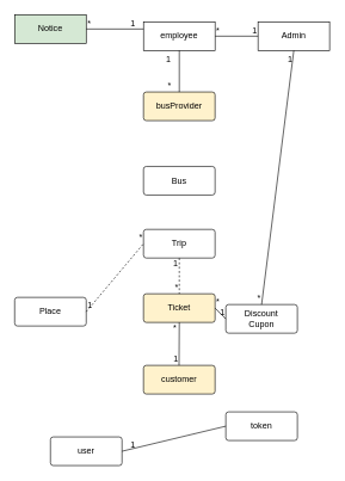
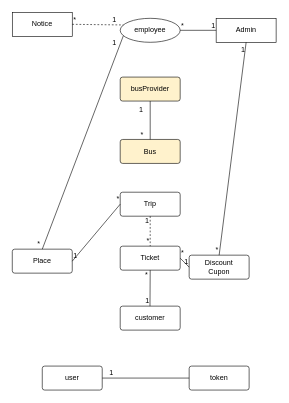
  <mxCell id="0" />
  <mxCell id="1" parent="0" />
  <mxCell id="2" value="Admin" style="whiteSpace=wrap;html=1;align=center;" parent="1" vertex="1"><mxGeometry x="360" y="30" width="100" height="40" as="geometry" /></mxCell>
- <mxCell id="3" value="employee" style="whiteSpace=wrap;html=1;align=center;" parent="1" vertex="1"><mxGeometry x="200" y="30" width="100" height="40" as="geometry" /></mxCell>
+ <mxCell id="3" value="employee" style="ellipse;whiteSpace=wrap;html=1;align=center;" parent="1" vertex="1"><mxGeometry x="200" y="30" width="100" height="40" as="geometry" /></mxCell>
  <mxCell id="4" value="Discount&lt;br style=&quot;border-color: var(--border-color);&quot;&gt;Cupon" style="rounded=1;arcSize=10;whiteSpace=wrap;html=1;align=center;" parent="1" vertex="1"><mxGeometry x="315" y="425" width="100" height="40" as="geometry" /></mxCell>
  <mxCell id="5" value="busProvider" style="rounded=1;arcSize=10;whiteSpace=wrap;html=1;align=center;fillColor=#fff2cc;" parent="1" vertex="1"><mxGeometry x="200" y="128" width="100" height="40" as="geometry" /></mxCell>
- <mxCell id="6" value="Bus" style="rounded=1;arcSize=10;whiteSpace=wrap;html=1;align=center;" parent="1" vertex="1"><mxGeometry x="200" y="232" width="100" height="40" as="geometry" /></mxCell>
- <mxCell id="7" value="Ticket" style="rounded=1;arcSize=10;whiteSpace=wrap;html=1;align=center;fillColor=#fff2cc;" parent="1" vertex="1"><mxGeometry x="200" y="410" width="100" height="40" as="geometry" /></mxCell>
- <mxCell id="8" value="customer" style="rounded=1;arcSize=10;whiteSpace=wrap;html=1;align=center;fillColor=#fff2cc;" parent="1" vertex="1"><mxGeometry x="200" y="510" width="100" height="40" as="geometry" /></mxCell>
+ <mxCell id="6" value="Bus" style="rounded=1;arcSize=10;whiteSpace=wrap;html=1;align=center;fillColor=#fff2cc;" parent="1" vertex="1"><mxGeometry x="200" y="232" width="100" height="40" as="geometry" /></mxCell>
+ <mxCell id="7" value="Ticket" style="rounded=1;arcSize=10;whiteSpace=wrap;html=1;align=center;" parent="1" vertex="1"><mxGeometry x="200" y="410" width="100" height="40" as="geometry" /></mxCell>
+ <mxCell id="8" value="customer" style="rounded=1;arcSize=10;whiteSpace=wrap;html=1;align=center;" parent="1" vertex="1"><mxGeometry x="200" y="510" width="100" height="40" as="geometry" /></mxCell>
  <mxCell id="9" value="Trip" style="rounded=1;arcSize=10;whiteSpace=wrap;html=1;align=center;" parent="1" vertex="1"><mxGeometry x="200" y="320" width="100" height="40" as="geometry" /></mxCell>
  <mxCell id="10" value="" style="endArrow=none;html=1;rounded=0;exitX=1;exitY=0.5;exitDx=0;exitDy=0;entryX=0;entryY=0.5;entryDx=0;entryDy=0;" parent="1" source="7" target="4" edge="1"><mxGeometry relative="1" as="geometry"><mxPoint x="330" y="370" as="sourcePoint" /><mxPoint x="490" y="370" as="targetPoint" /></mxGeometry></mxCell>
  <mxCell id="11" value="*" style="resizable=0;html=1;whiteSpace=wrap;align=left;verticalAlign=bottom;" parent="10" connectable="0" vertex="1"><mxGeometry x="-1" relative="1" as="geometry" /></mxCell>
  <mxCell id="12" value="1" style="resizable=0;html=1;whiteSpace=wrap;align=right;verticalAlign=bottom;" parent="10" connectable="0" vertex="1"><mxGeometry x="1" relative="1" as="geometry" /></mxCell>
  <mxCell id="13" value="" style="endArrow=none;html=1;rounded=0;exitX=0.5;exitY=1;exitDx=0;exitDy=0;entryX=0.5;entryY=0;entryDx=0;entryDy=0;dashed=1;" parent="1" source="9" target="7" edge="1"><mxGeometry relative="1" as="geometry"><mxPoint x="250" y="370" as="sourcePoint" /><mxPoint x="410" y="370" as="targetPoint" /></mxGeometry></mxCell>
  <mxCell id="14" value="1" style="resizable=0;html=1;whiteSpace=wrap;align=left;verticalAlign=bottom;" parent="13" connectable="0" vertex="1"><mxGeometry x="-1" relative="1" as="geometry"><mxPoint x="-10" y="16" as="offset" /></mxGeometry></mxCell>
  <mxCell id="15" value="*" style="resizable=0;html=1;whiteSpace=wrap;align=right;verticalAlign=bottom;" parent="13" connectable="0" vertex="1"><mxGeometry x="1" relative="1" as="geometry" /></mxCell>
- <mxCell id="19" value="" style="endArrow=none;html=1;rounded=0;exitX=0.5;exitY=1;exitDx=0;exitDy=0;entryX=0.5;entryY=0;entryDx=0;entryDy=0;" parent="1" source="3" target="5" edge="1"><mxGeometry relative="1" as="geometry"><mxPoint x="300" y="110" as="sourcePoint" /><mxPoint x="460" y="110" as="targetPoint" /></mxGeometry></mxCell>
- <mxCell id="20" value="1" style="resizable=0;html=1;whiteSpace=wrap;align=left;verticalAlign=bottom;" parent="19" connectable="0" vertex="1"><mxGeometry x="-1" relative="1" as="geometry"><mxPoint x="-20" y="20" as="offset" /></mxGeometry></mxCell>
- <mxCell id="21" value="*" style="resizable=0;html=1;whiteSpace=wrap;align=right;verticalAlign=bottom;" parent="19" connectable="0" vertex="1"><mxGeometry x="1" relative="1" as="geometry"><mxPoint x="-10" as="offset" /></mxGeometry></mxCell>
+ <mxCell id="16" value="" style="endArrow=none;html=1;rounded=0;exitX=0.5;exitY=1;exitDx=0;exitDy=0;entryX=0.5;entryY=0;entryDx=0;entryDy=0;" parent="1" source="5" target="6" edge="1"><mxGeometry relative="1" as="geometry"><mxPoint x="260" y="200" as="sourcePoint" /><mxPoint x="420" y="200" as="targetPoint" /></mxGeometry></mxCell>
+ <mxCell id="17" value="1" style="resizable=0;html=1;whiteSpace=wrap;align=left;verticalAlign=bottom;" parent="16" connectable="0" vertex="1"><mxGeometry x="-1" relative="1" as="geometry"><mxPoint x="-20" y="22" as="offset" /></mxGeometry></mxCell>
+ <mxCell id="18" value="*" style="resizable=0;html=1;whiteSpace=wrap;align=right;verticalAlign=bottom;" parent="16" connectable="0" vertex="1"><mxGeometry x="1" relative="1" as="geometry"><mxPoint x="-10" as="offset" /></mxGeometry></mxCell>
  <mxCell id="22" value="" style="endArrow=none;html=1;rounded=0;exitX=0.5;exitY=1;exitDx=0;exitDy=0;entryX=0.5;entryY=0;entryDx=0;entryDy=0;" parent="1" source="7" edge="1"><mxGeometry relative="1" as="geometry"><mxPoint x="249.66" y="460" as="sourcePoint" /><mxPoint x="249.66" y="510" as="targetPoint" /><Array as="points"><mxPoint x="249.66" y="510" /></Array></mxGeometry></mxCell>
  <mxCell id="23" value="*" style="resizable=0;html=1;whiteSpace=wrap;align=left;verticalAlign=bottom;" parent="22" connectable="0" vertex="1"><mxGeometry x="-1" relative="1" as="geometry"><mxPoint x="-10" y="16" as="offset" /></mxGeometry></mxCell>
  <mxCell id="24" value="1" style="resizable=0;html=1;whiteSpace=wrap;align=right;verticalAlign=bottom;" parent="22" connectable="0" vertex="1"><mxGeometry x="1" relative="1" as="geometry" /></mxCell>
  <mxCell id="25" value="" style="endArrow=none;html=1;rounded=0;exitX=1;exitY=0.5;exitDx=0;exitDy=0;entryX=0;entryY=0.5;entryDx=0;entryDy=0;" parent="1" source="3" target="2" edge="1"><mxGeometry relative="1" as="geometry"><mxPoint x="320" y="90" as="sourcePoint" /><mxPoint x="480" y="90" as="targetPoint" /></mxGeometry></mxCell>
  <mxCell id="26" value="*" style="resizable=0;html=1;whiteSpace=wrap;align=left;verticalAlign=bottom;" parent="25" connectable="0" vertex="1"><mxGeometry x="-1" relative="1" as="geometry" /></mxCell>
  <mxCell id="27" value="1" style="resizable=0;html=1;whiteSpace=wrap;align=right;verticalAlign=bottom;" parent="25" connectable="0" vertex="1"><mxGeometry x="1" relative="1" as="geometry" /></mxCell>
  <mxCell id="28" value="" style="endArrow=none;html=1;rounded=0;exitX=0.5;exitY=1;exitDx=0;exitDy=0;entryX=0.5;entryY=0;entryDx=0;entryDy=0;" parent="1" source="2" target="4" edge="1"><mxGeometry relative="1" as="geometry"><mxPoint x="510" y="110" as="sourcePoint" /><mxPoint x="420" y="130" as="targetPoint" /></mxGeometry></mxCell>
  <mxCell id="29" value="1" style="resizable=0;html=1;whiteSpace=wrap;align=left;verticalAlign=bottom;" parent="28" connectable="0" vertex="1"><mxGeometry x="-1" relative="1" as="geometry"><mxPoint x="-10" y="20" as="offset" /></mxGeometry></mxCell>
  <mxCell id="30" value="*" style="resizable=0;html=1;whiteSpace=wrap;align=right;verticalAlign=bottom;" parent="28" connectable="0" vertex="1"><mxGeometry x="1" relative="1" as="geometry" /></mxCell>
- <mxCell id="31" value="Notice" style="whiteSpace=wrap;html=1;align=center;fillColor=#d5e8d4;" parent="1" vertex="1"><mxGeometry x="20" y="20" width="100" height="40" as="geometry" /></mxCell>
- <mxCell id="32" value="" style="endArrow=none;html=1;rounded=0;entryX=0;entryY=0.25;entryDx=0;entryDy=0;exitX=1;exitY=0.5;exitDx=0;exitDy=0;" parent="1" source="31" target="3" edge="1"><mxGeometry relative="1" as="geometry"><mxPoint x="140" y="50" as="sourcePoint" /><mxPoint x="190" y="49.66" as="targetPoint" /></mxGeometry></mxCell>
+ <mxCell id="31" value="Notice" style="whiteSpace=wrap;html=1;align=center;" parent="1" vertex="1"><mxGeometry x="20" y="20" width="100" height="40" as="geometry" /></mxCell>
+ <mxCell id="32" value="" style="endArrow=none;html=1;rounded=0;entryX=0;entryY=0.25;entryDx=0;entryDy=0;exitX=1;exitY=0.5;exitDx=0;exitDy=0;dashed=1;" parent="1" source="31" target="3" edge="1"><mxGeometry relative="1" as="geometry"><mxPoint x="140" y="50" as="sourcePoint" /><mxPoint x="190" y="49.66" as="targetPoint" /></mxGeometry></mxCell>
  <mxCell id="33" value="*" style="resizable=0;html=1;whiteSpace=wrap;align=left;verticalAlign=bottom;" parent="32" connectable="0" vertex="1"><mxGeometry x="-1" relative="1" as="geometry" /></mxCell>
  <mxCell id="34" value="1" style="resizable=0;html=1;whiteSpace=wrap;align=right;verticalAlign=bottom;" parent="32" connectable="0" vertex="1"><mxGeometry x="1" relative="1" as="geometry"><mxPoint x="-10" as="offset" /></mxGeometry></mxCell>
  <mxCell id="35" value="Place" style="rounded=1;arcSize=10;whiteSpace=wrap;html=1;align=center;" parent="1" vertex="1"><mxGeometry x="20" y="415" width="100" height="40" as="geometry" /></mxCell>
- <mxCell id="36" value="" style="endArrow=none;html=1;rounded=0;entryX=0;entryY=0.5;entryDx=0;entryDy=0;exitX=1;exitY=0.5;exitDx=0;exitDy=0;dashed=1;" parent="1" source="35" target="9" edge="1"><mxGeometry relative="1" as="geometry"><mxPoint x="0" y="500" as="sourcePoint" /><mxPoint x="160" y="500" as="targetPoint" /></mxGeometry></mxCell>
+ <mxCell id="36" value="" style="endArrow=none;html=1;rounded=0;entryX=0;entryY=0.5;entryDx=0;entryDy=0;exitX=1;exitY=0.5;exitDx=0;exitDy=0;" parent="1" source="35" target="9" edge="1"><mxGeometry relative="1" as="geometry"><mxPoint x="0" y="500" as="sourcePoint" /><mxPoint x="160" y="500" as="targetPoint" /></mxGeometry></mxCell>
  <mxCell id="37" value="1" style="resizable=0;html=1;whiteSpace=wrap;align=left;verticalAlign=bottom;" parent="36" connectable="0" vertex="1"><mxGeometry x="-1" relative="1" as="geometry" /></mxCell>
  <mxCell id="38" value="*" style="resizable=0;html=1;whiteSpace=wrap;align=right;verticalAlign=bottom;" parent="36" connectable="0" vertex="1"><mxGeometry x="1" relative="1" as="geometry" /></mxCell>
+ <mxCell id="39" value="" style="endArrow=none;html=1;rounded=0;entryX=0;entryY=0.75;entryDx=0;entryDy=0;exitX=0.5;exitY=0;exitDx=0;exitDy=0;" parent="1" source="35" target="3" edge="1"><mxGeometry relative="1" as="geometry"><mxPoint x="0" y="210" as="sourcePoint" /><mxPoint x="160" y="210" as="targetPoint" /></mxGeometry></mxCell>
+ <mxCell id="40" value="*" style="resizable=0;html=1;whiteSpace=wrap;align=left;verticalAlign=bottom;" parent="39" connectable="0" vertex="1"><mxGeometry x="-1" relative="1" as="geometry"><mxPoint x="-10" as="offset" /></mxGeometry></mxCell>
+ <mxCell id="41" value="1" style="resizable=0;html=1;whiteSpace=wrap;align=right;verticalAlign=bottom;" parent="39" connectable="0" vertex="1"><mxGeometry x="1" relative="1" as="geometry"><mxPoint x="-10" y="20" as="offset" /></mxGeometry></mxCell>
  <mxCell id="42" value="user" style="rounded=1;arcSize=10;whiteSpace=wrap;html=1;align=center;" vertex="1" parent="1"><mxGeometry x="70" y="610" width="100" height="40" as="geometry" /></mxCell>
- <mxCell id="43" value="token" style="rounded=1;arcSize=10;whiteSpace=wrap;html=1;align=center;" vertex="1" parent="1"><mxGeometry x="315" y="575" width="100" height="40" as="geometry" /></mxCell>
+ <mxCell id="43" value="token" style="rounded=1;arcSize=10;whiteSpace=wrap;html=1;align=center;" vertex="1" parent="1"><mxGeometry x="315" y="610" width="100" height="40" as="geometry" /></mxCell>
  <mxCell id="44" value="" style="endArrow=none;html=1;rounded=0;entryX=1;entryY=0.5;entryDx=0;entryDy=0;exitX=0;exitY=0.5;exitDx=0;exitDy=0;" edge="1" parent="1" source="43" target="42"><mxGeometry relative="1" as="geometry"><mxPoint x="210" y="730" as="sourcePoint" /><mxPoint x="370" y="730" as="targetPoint" /></mxGeometry></mxCell>
  <mxCell id="45" value="1" style="resizable=0;html=1;whiteSpace=wrap;align=right;verticalAlign=bottom;" connectable="0" vertex="1" parent="44"><mxGeometry x="1" relative="1" as="geometry"><mxPoint x="20" as="offset" /></mxGeometry></mxCell>
